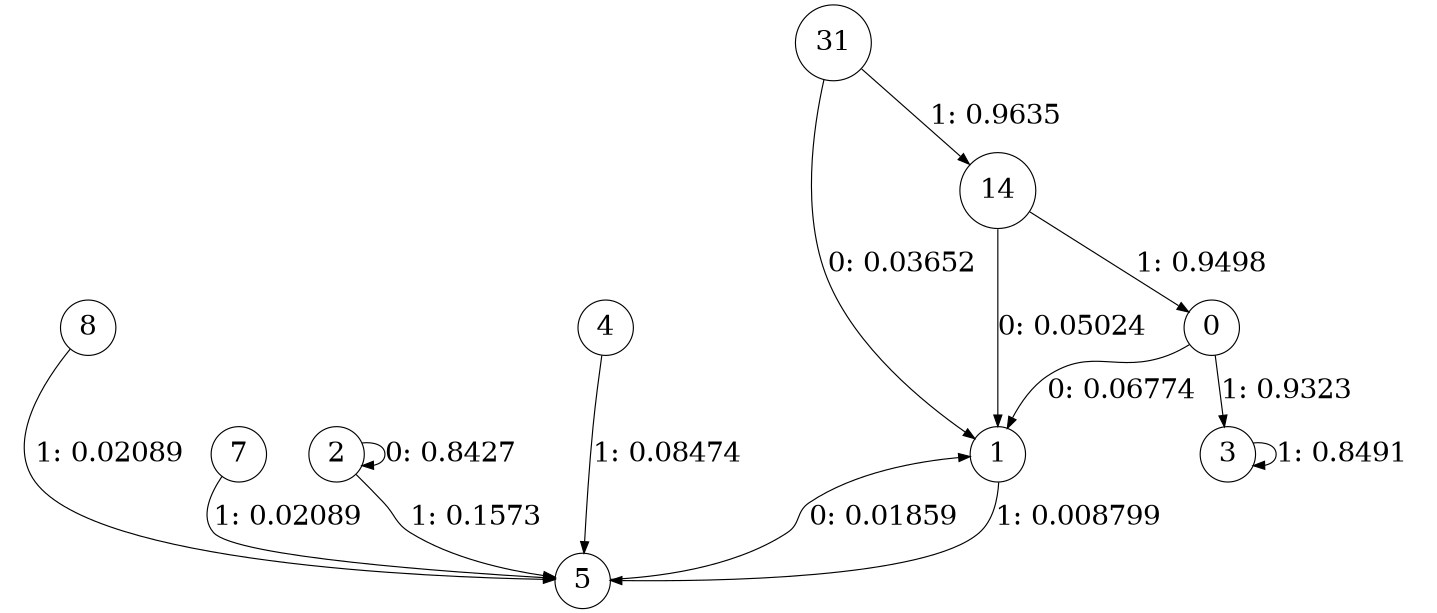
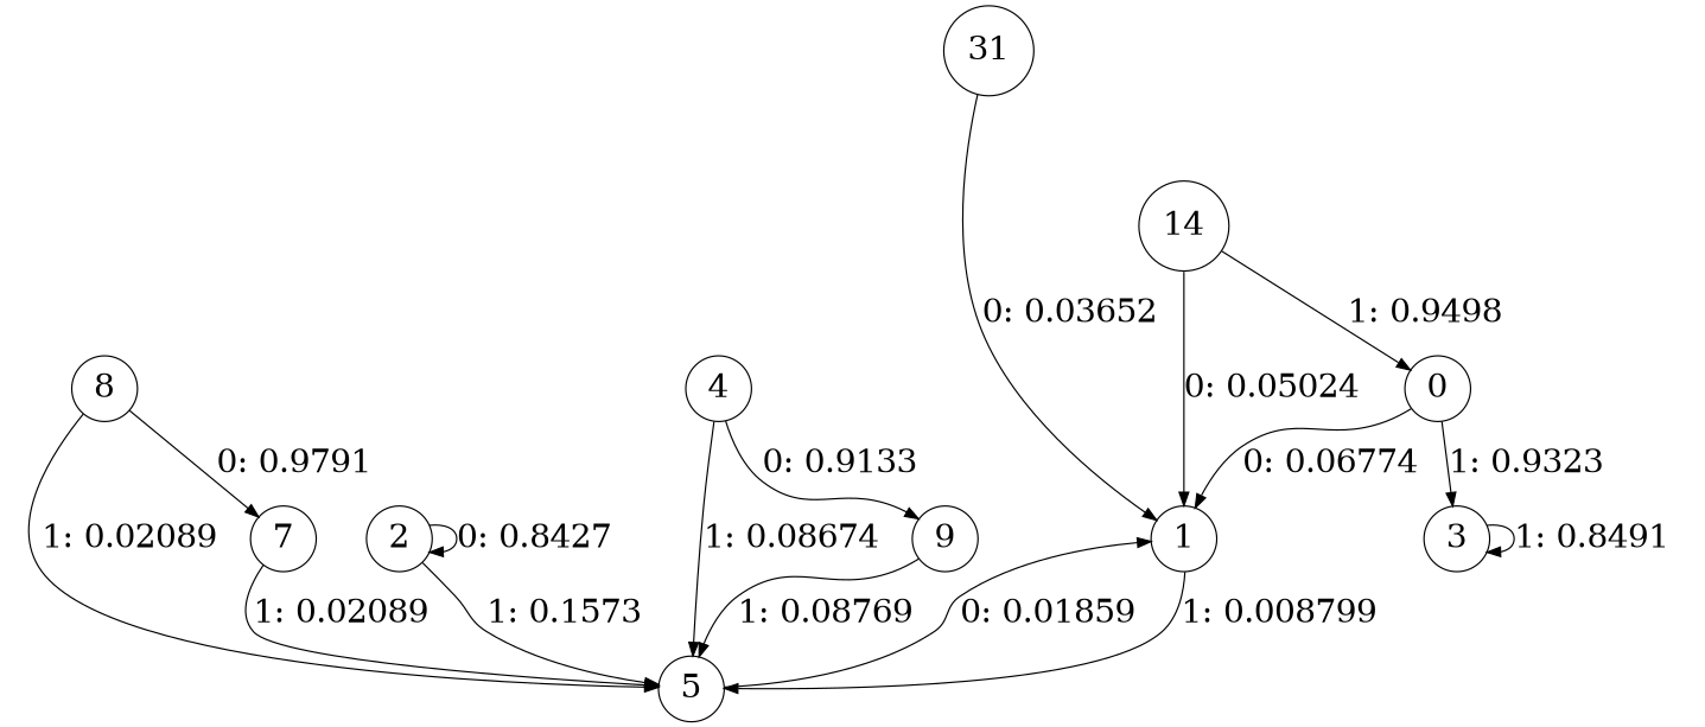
  digraph {
    node [fontsize=24 shape=circle]
    edge [fontsize=24]
    0
    1
    3
    5
    8
    7
    2
    4
+   9
    n10 [label=31]
    n11 [label=14]
    0 -> 1 [label="0: 0.06774  "]
    0 -> 3 [label="1: 0.9323   "]
    1 -> 5 [label="1: 0.008799  "]
    3 -> 3 [label="1: 0.8491   "]
    5 -> 1 [label="0: 0.01859  "]
    8 -> 5 [label="1: 0.02089  "]
+   8 -> 7 [label="0: 0.9791   "]
    7 -> 5 [label="1: 0.02089  "]
    2 -> 5 [label="1: 0.1573   "]
    2 -> 2 [label="0: 0.8427   "]
-   4 -> 5 [label="1: 0.08474  "]
+   4 -> 5 [label="1: 0.08674  "]
+   4 -> 9 [label="0: 0.9133   "]
+   9 -> 5 [label="1: 0.08769  "]
    n10 -> 1 [label="0: 0.03652  "]
-   n10 -> n11 [label="1: 0.9635   "]
    n11 -> 0 [label="1: 0.9498   "]
    n11 -> 1 [label="0: 0.05024  "]
  }
